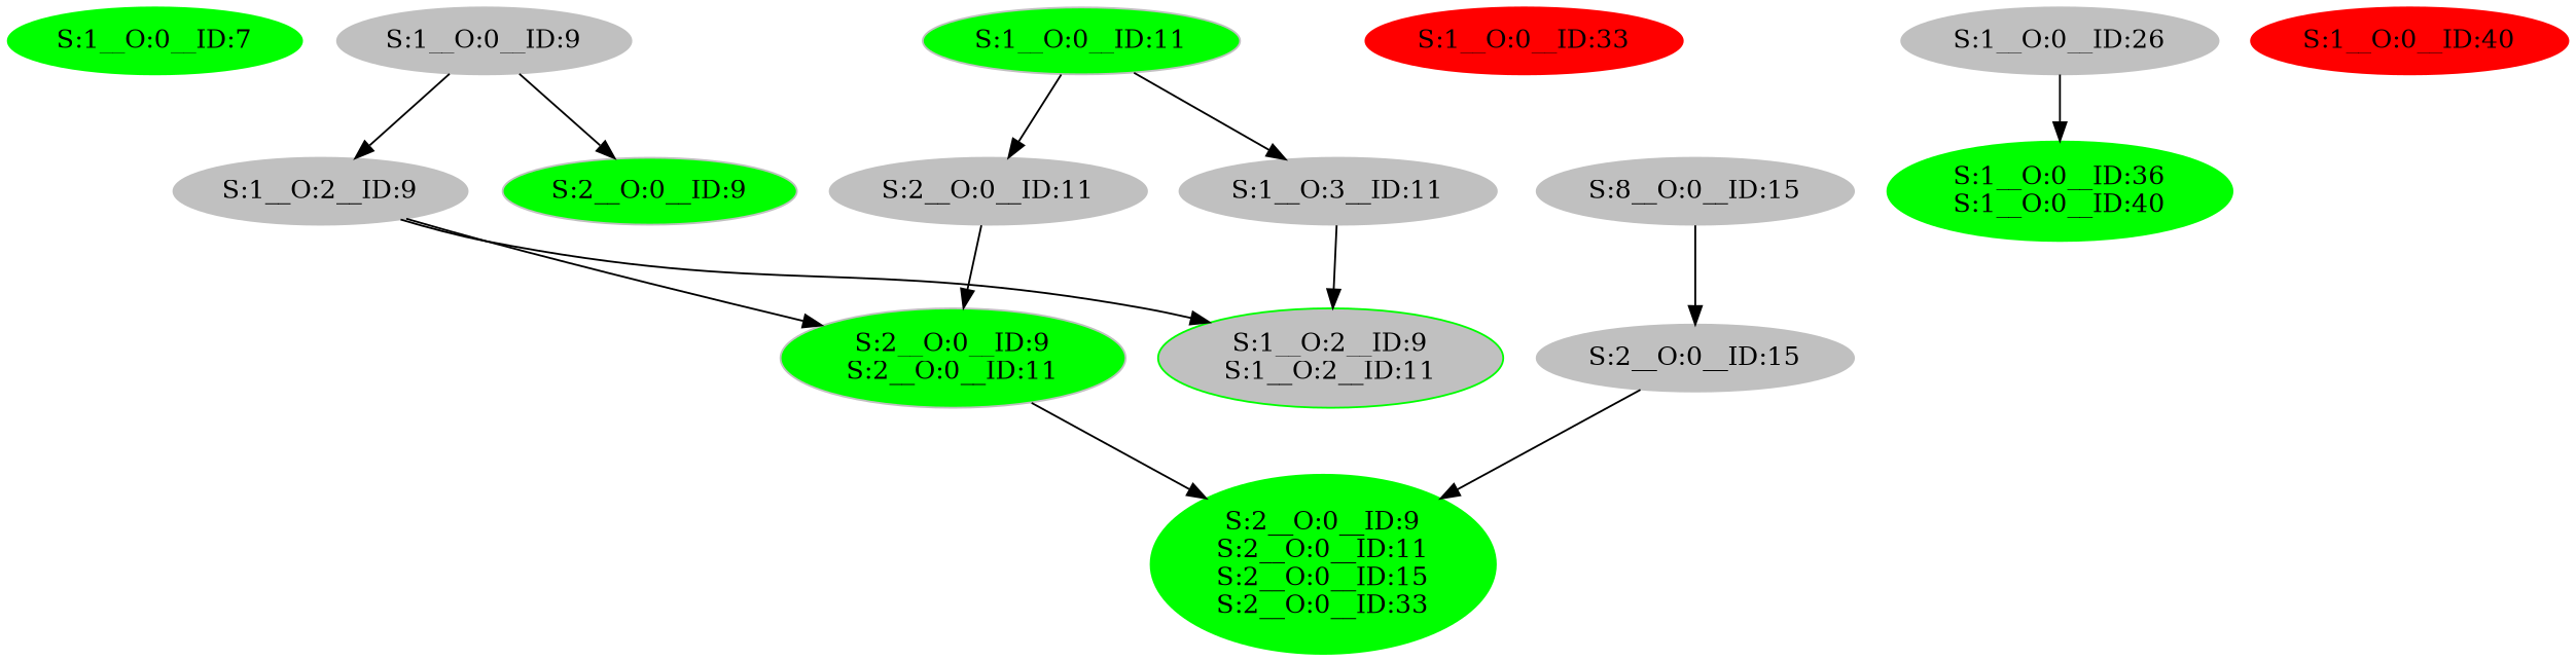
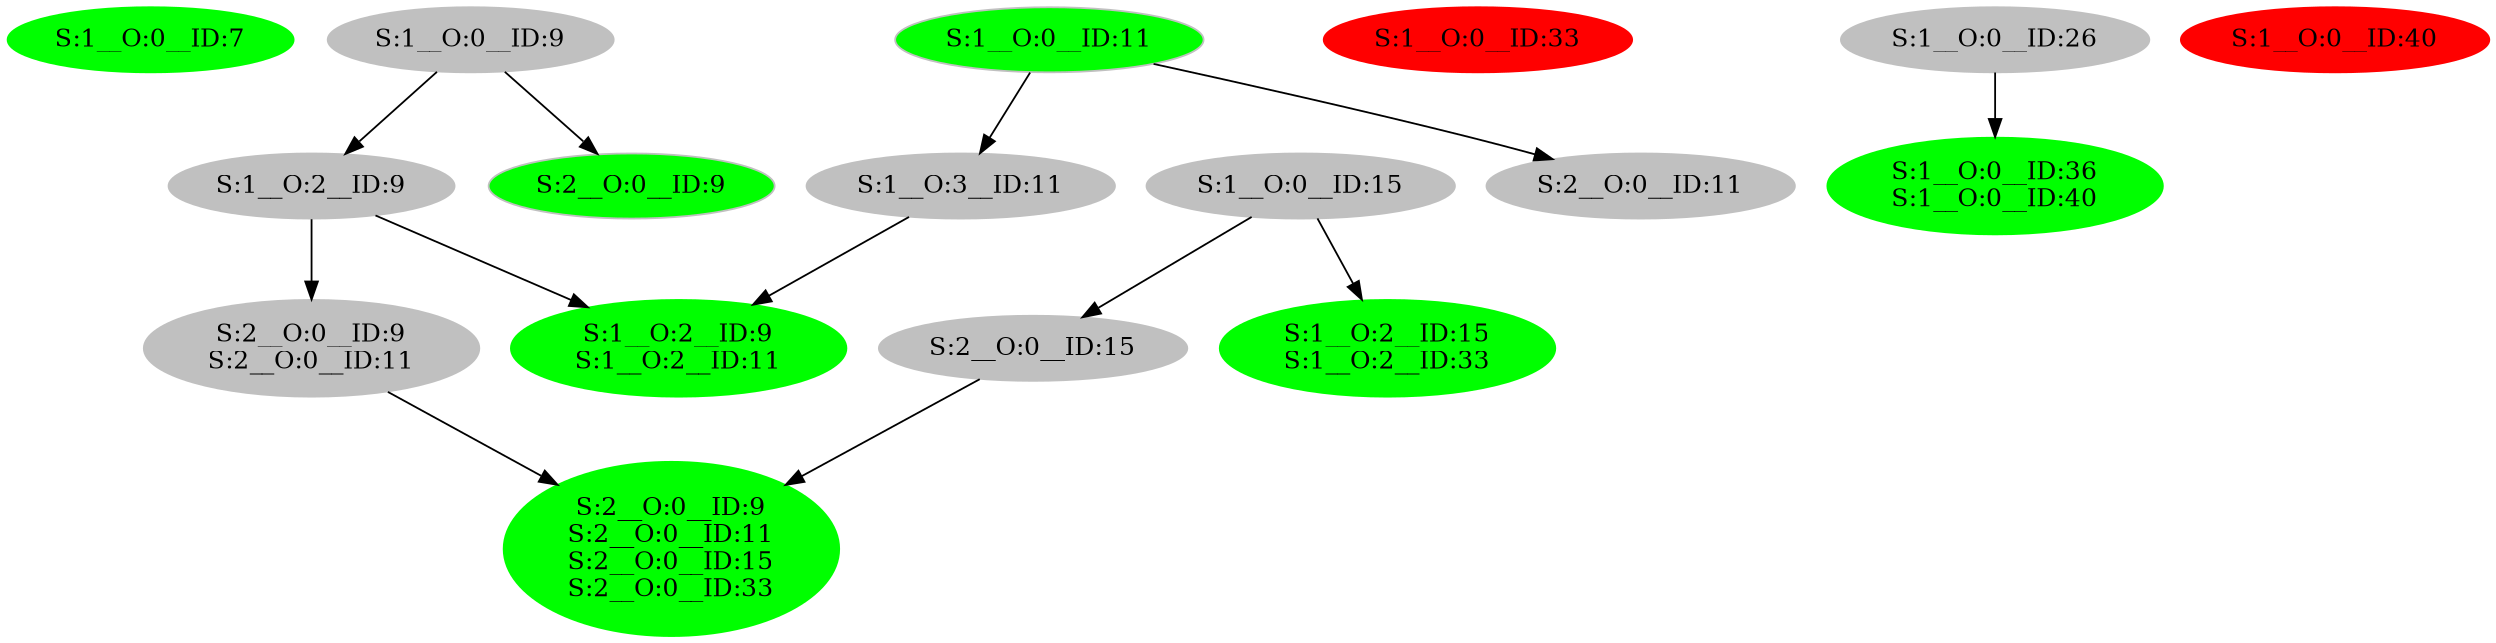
  strict digraph {
    node [color=grey style=filled]
    n1 [color=green label="S:1__O:0__ID:7"]
    n2 [label="S:1__O:0__ID:9"]
    n3 [fillcolor=green label="S:2__O:0__ID:9"]
    n4 [label="S:1__O:2__ID:9"]
-   n5 [label="S:2__O:0__ID:9\nS:2__O:0__ID:11" fillcolor=green]
-   n6 [color=green label="S:1__O:2__ID:9\nS:1__O:2__ID:11" fillcolor=grey]
+   n5 [label="S:2__O:0__ID:9\nS:2__O:0__ID:11"]
+   n6 [color=green label="S:1__O:2__ID:9\nS:1__O:2__ID:11"]
    n7 [color=green label="S:2__O:0__ID:9\nS:2__O:0__ID:11\nS:2__O:0__ID:15\nS:2__O:0__ID:33"]
    n8 [fillcolor=green label="S:1__O:0__ID:11"]
    n9 [label="S:2__O:0__ID:11"]
    n10 [label="S:1__O:3__ID:11"]
-   n11 [label="S:8__O:0__ID:15"]
+   n11 [label="S:1__O:0__ID:15"]
    n12 [label="S:2__O:0__ID:15"]
+   n13 [color=green label="S:1__O:2__ID:15\nS:1__O:2__ID:33"]
    n14 [color=red label="S:1__O:0__ID:33"]
    n15 [label="S:1__O:0__ID:26"]
    n16 [color=green label="S:1__O:0__ID:36\nS:1__O:0__ID:40"]
    n17 [color=red label="S:1__O:0__ID:40"]
    n2 -> n3
    n2 -> n4
    n4 -> n5
    n4 -> n6
    n5 -> n7
    n8 -> n9
    n8 -> n10
-   n9 -> n5
    n10 -> n6
    n11 -> n12
+   n11 -> n13
    n12 -> n7
    n15 -> n16
  }
